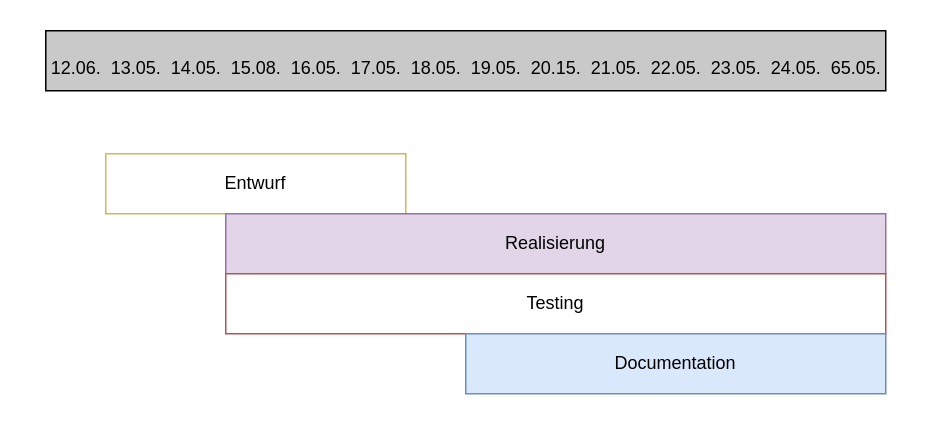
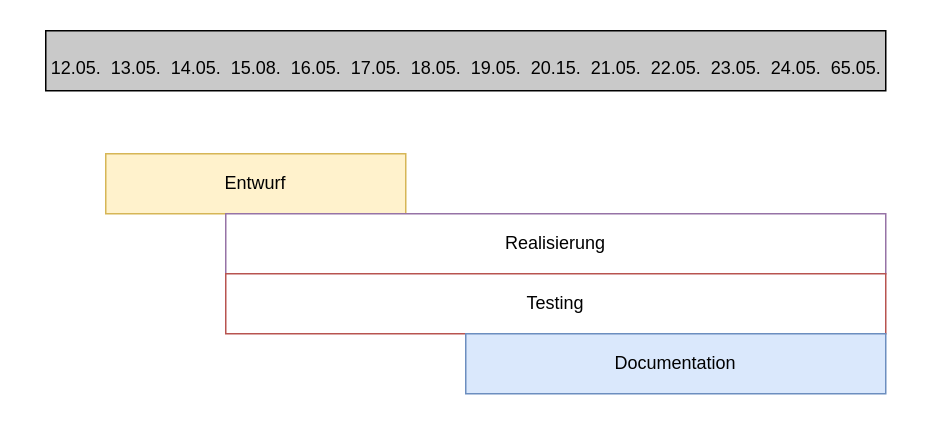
  <mxCell id="0" />
  <mxCell id="1" parent="0" />
  <mxCell id="2" value="" style="rounded=0;whiteSpace=wrap;html=1;labelBackgroundColor=none;fillColor=#C9C9C9;" vertex="1" parent="1"><mxGeometry x="30" y="20" width="560" height="40" as="geometry" /></mxCell>
- <mxCell id="3" value="12.06." style="text;html=1;align=center;verticalAlign=middle;resizable=0;points=[];autosize=1;labelBackgroundColor=none;" vertex="1" parent="1"><mxGeometry x="20" y="30" width="60" height="30" as="geometry" /></mxCell>
+ <mxCell id="3" value="12.05." style="text;html=1;align=center;verticalAlign=middle;resizable=0;points=[];autosize=1;labelBackgroundColor=none;" vertex="1" parent="1"><mxGeometry x="20" y="30" width="60" height="30" as="geometry" /></mxCell>
  <mxCell id="4" value="13.05." style="text;html=1;align=center;verticalAlign=middle;resizable=0;points=[];autosize=1;" vertex="1" parent="1"><mxGeometry x="60" y="30" width="60" height="30" as="geometry" /></mxCell>
  <mxCell id="5" value="14.05." style="text;html=1;align=center;verticalAlign=middle;resizable=0;points=[];autosize=1;strokeColor=none;fillColor=none;" vertex="1" parent="1"><mxGeometry x="100" y="30" width="60" height="30" as="geometry" /></mxCell>
  <mxCell id="6" value="15.08." style="text;html=1;align=center;verticalAlign=middle;resizable=0;points=[];autosize=1;strokeColor=none;fillColor=none;" vertex="1" parent="1"><mxGeometry x="140" y="30" width="60" height="30" as="geometry" /></mxCell>
  <mxCell id="7" value="16.05." style="text;html=1;align=center;verticalAlign=middle;resizable=0;points=[];autosize=1;strokeColor=none;fillColor=none;" vertex="1" parent="1"><mxGeometry x="180" y="30" width="60" height="30" as="geometry" /></mxCell>
  <mxCell id="8" value="17.05." style="text;html=1;align=center;verticalAlign=middle;resizable=0;points=[];autosize=1;strokeColor=none;fillColor=none;" vertex="1" parent="1"><mxGeometry x="220" y="30" width="60" height="30" as="geometry" /></mxCell>
  <mxCell id="9" value="18.05." style="text;html=1;align=center;verticalAlign=middle;resizable=0;points=[];autosize=1;strokeColor=none;fillColor=none;" vertex="1" parent="1"><mxGeometry x="260" y="30" width="60" height="30" as="geometry" /></mxCell>
  <mxCell id="10" value="19.05." style="text;html=1;align=center;verticalAlign=middle;resizable=0;points=[];autosize=1;strokeColor=none;fillColor=none;" vertex="1" parent="1"><mxGeometry x="300" y="30" width="60" height="30" as="geometry" /></mxCell>
  <mxCell id="11" value="20.15." style="text;html=1;align=center;verticalAlign=middle;resizable=0;points=[];autosize=1;strokeColor=none;fillColor=none;" vertex="1" parent="1"><mxGeometry x="340" y="30" width="60" height="30" as="geometry" /></mxCell>
  <mxCell id="12" value="21.05." style="text;html=1;align=center;verticalAlign=middle;resizable=0;points=[];autosize=1;strokeColor=none;fillColor=none;" vertex="1" parent="1"><mxGeometry x="380" y="30" width="60" height="30" as="geometry" /></mxCell>
  <mxCell id="13" value="22.05." style="text;html=1;align=center;verticalAlign=middle;resizable=0;points=[];autosize=1;strokeColor=none;fillColor=none;" vertex="1" parent="1"><mxGeometry x="420" y="30" width="60" height="30" as="geometry" /></mxCell>
  <mxCell id="14" value="23.05." style="text;html=1;align=center;verticalAlign=middle;resizable=0;points=[];autosize=1;strokeColor=none;fillColor=none;" vertex="1" parent="1"><mxGeometry x="460" y="30" width="60" height="30" as="geometry" /></mxCell>
  <mxCell id="15" value="24.05." style="text;html=1;align=center;verticalAlign=middle;resizable=0;points=[];autosize=1;strokeColor=none;fillColor=none;" vertex="1" parent="1"><mxGeometry x="500" y="30" width="60" height="30" as="geometry" /></mxCell>
  <mxCell id="16" value="65.05." style="text;html=1;align=center;verticalAlign=middle;resizable=0;points=[];autosize=1;strokeColor=none;fillColor=none;" vertex="1" parent="1"><mxGeometry x="540" y="30" width="60" height="30" as="geometry" /></mxCell>
- <mxCell id="17" value="Entwurf" style="whiteSpace=wrap;html=1;align=center;fillColor=#ffffff;strokeColor=#d6b656;" vertex="1" parent="1"><mxGeometry x="70" y="102" width="200" height="40" as="geometry" /></mxCell>
- <mxCell id="18" value="Realisierung" style="whiteSpace=wrap;html=1;align=center;fillColor=#e1d5e7;strokeColor=#9673a6;" vertex="1" parent="1"><mxGeometry x="150" y="142" width="440" height="40" as="geometry" /></mxCell>
+ <mxCell id="17" value="Entwurf" style="whiteSpace=wrap;html=1;align=center;fillColor=#fff2cc;strokeColor=#d6b656;" vertex="1" parent="1"><mxGeometry x="70" y="102" width="200" height="40" as="geometry" /></mxCell>
+ <mxCell id="18" value="Realisierung" style="whiteSpace=wrap;html=1;align=center;fillColor=#ffffff;strokeColor=#9673a6;" vertex="1" parent="1"><mxGeometry x="150" y="142" width="440" height="40" as="geometry" /></mxCell>
  <mxCell id="19" value="Testing" style="whiteSpace=wrap;html=1;align=center;fillColor=#ffffff;strokeColor=#b85450;" vertex="1" parent="1"><mxGeometry x="150" y="182" width="440" height="40" as="geometry" /></mxCell>
  <mxCell id="20" value="Documentation" style="whiteSpace=wrap;html=1;align=center;fillColor=#dae8fc;strokeColor=#6c8ebf;" vertex="1" parent="1"><mxGeometry x="310" y="222" width="280" height="40" as="geometry" /></mxCell>
